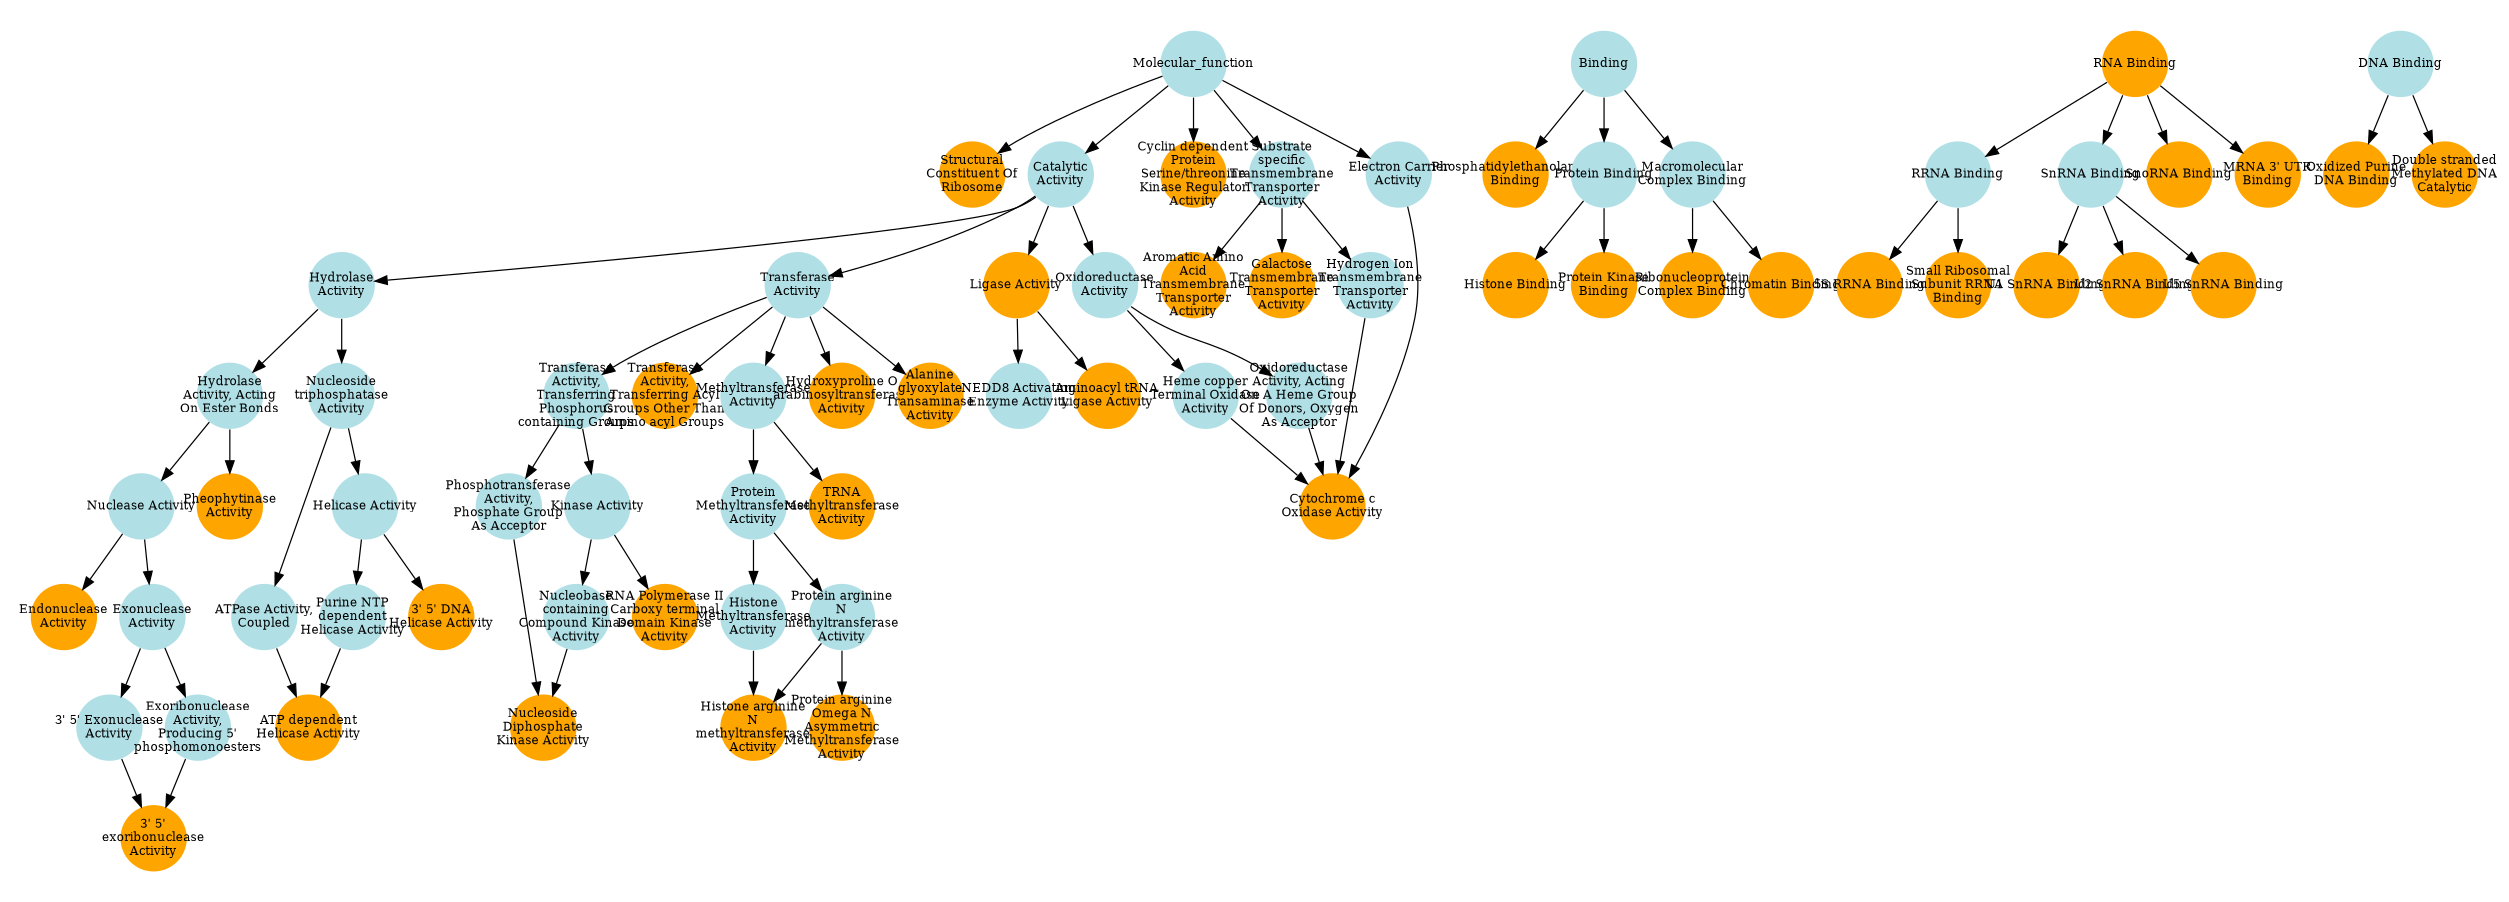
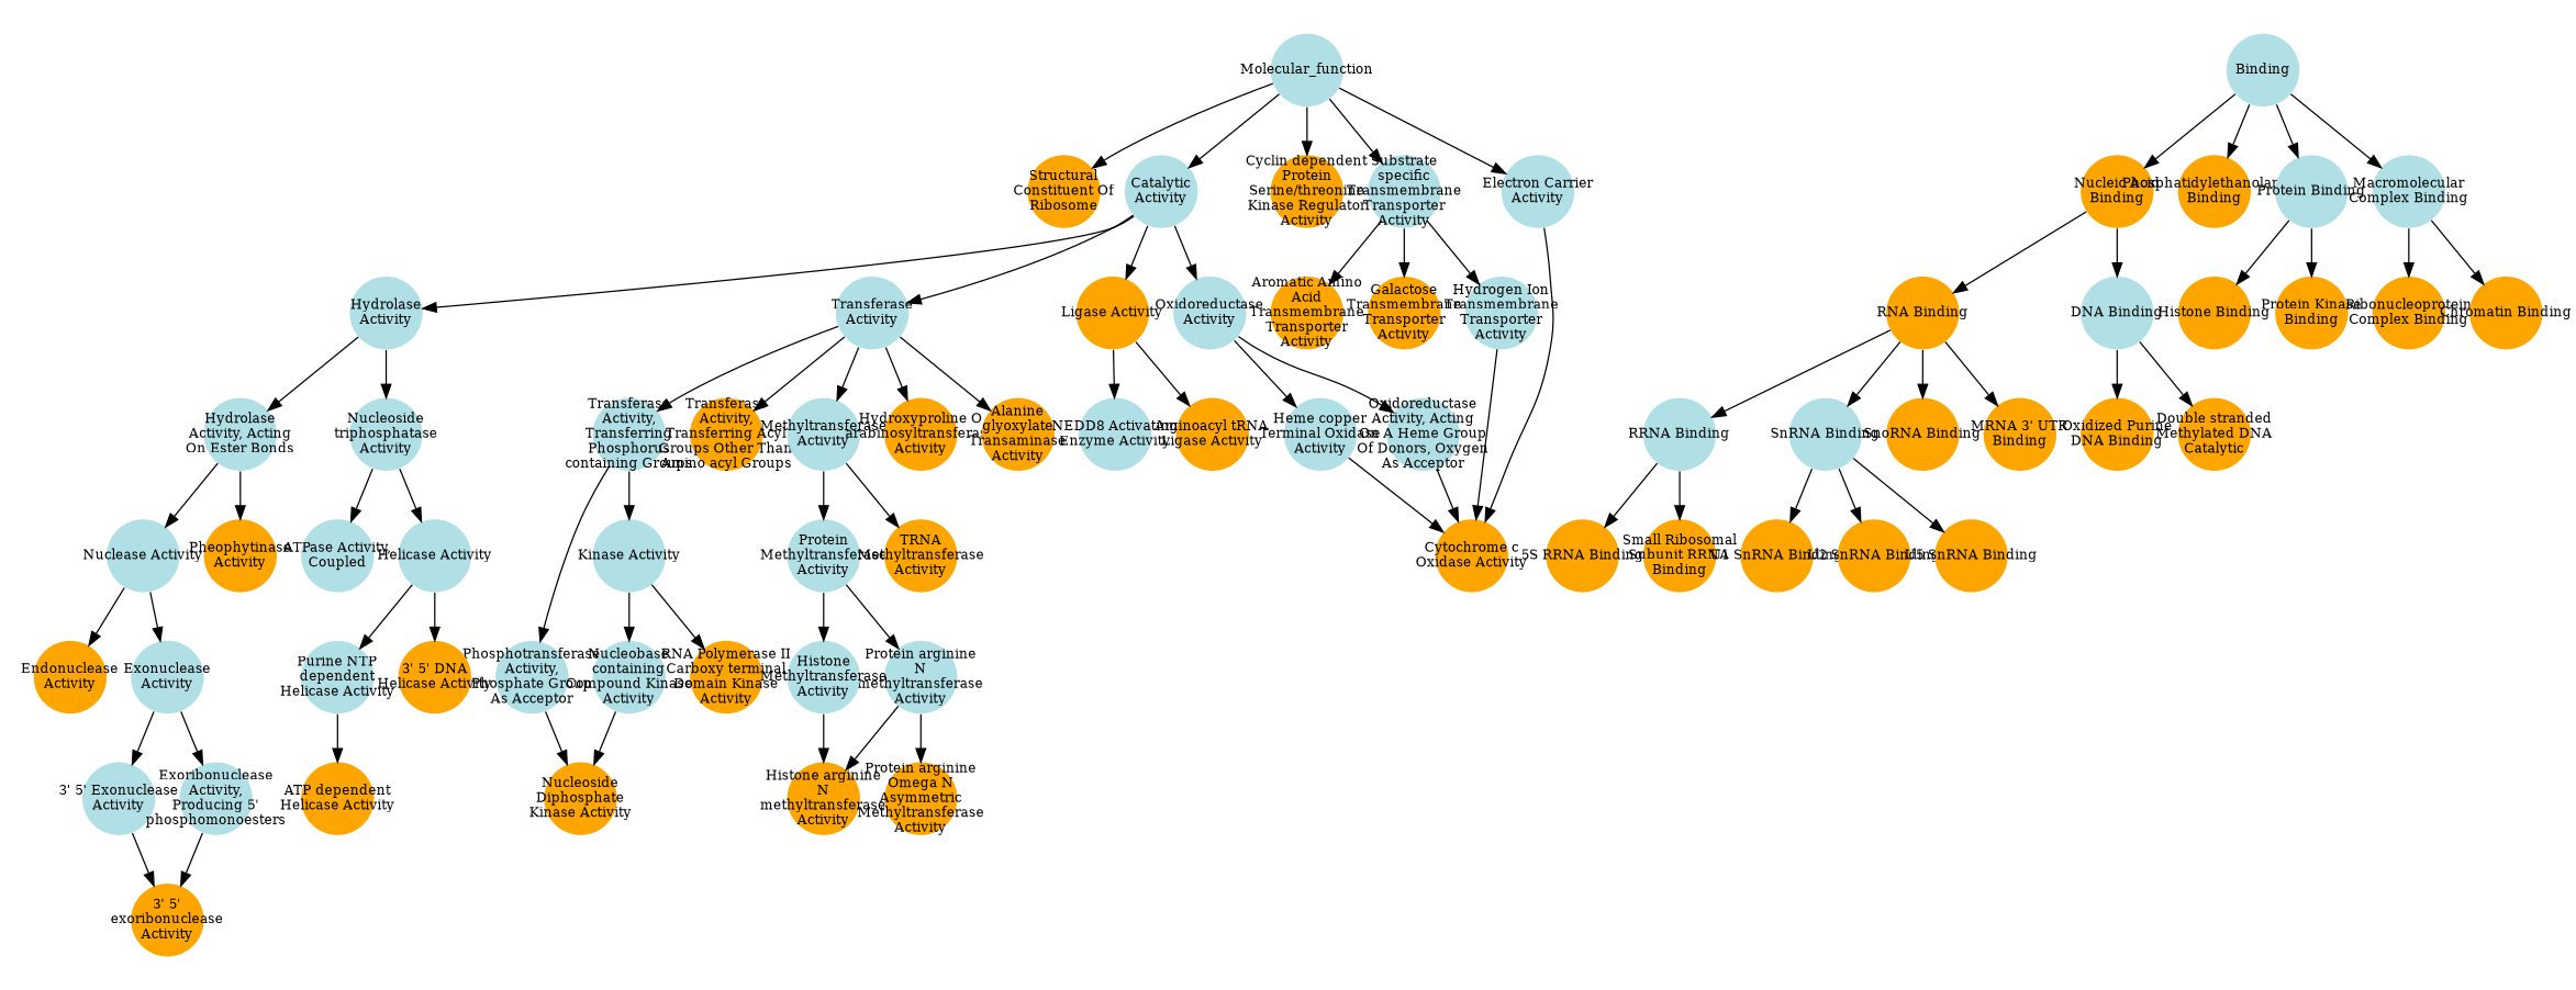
  digraph {
    node [color=transparent fillcolor=orange fixedsize=true fontsize=10 shape=circle style=filled]
    edge [color="#000000" lty=solid]
    n1 [fillcolor=powderblue label=Molecular_function width=0.75]
    n2 [label="Structural\nConstituent Of\nRibosome" width=0.75]
    n3 [fillcolor=powderblue label="Catalytic\nActivity" width=0.75]
    n4 [label="Cyclin dependent\nProtein\nSerine/threonine\nKinase Regulator\nActivity" width=0.75]
    n5 [fillcolor=powderblue label="Substrate\nspecific\nTransmembrane\nTransporter\nActivity" width=0.75]
    n6 [fillcolor=powderblue label="Electron Carrier\nActivity" width=0.75]
    n7 [fillcolor=powderblue label=Binding width=0.75]
+   n8 [label="Nucleic Acid\nBinding" width=0.75]
    n9 [label="Phosphatidylethanolamine\nBinding" width=0.75]
    n10 [fillcolor=powderblue label="Protein Binding" width=0.75]
    n11 [fillcolor=powderblue label="Macromolecular\nComplex Binding" width=0.75]
    n12 [fillcolor=powderblue label="Hydrolase\nActivity" width=0.75]
    n13 [fillcolor=powderblue label="Transferase\nActivity" width=0.75]
    n14 [label="Ligase Activity" width=0.75]
    n15 [fillcolor=powderblue label="Oxidoreductase\nActivity" width=0.75]
    n16 [label="Aromatic Amino\nAcid\nTransmembrane\nTransporter\nActivity" width=0.75]
    n17 [label="Galactose\nTransmembrane\nTransporter\nActivity" width=0.75]
    n18 [fillcolor=powderblue label="Hydrogen Ion\nTransmembrane\nTransporter\nActivity" width=0.75]
    n19 [label="Cytochrome c\nOxidase Activity" width=0.75]
    n20 [label="RNA Binding" width=0.75]
    n21 [fillcolor=powderblue label="DNA Binding" width=0.75]
    n22 [label="Histone Binding" width=0.75]
    n23 [label="Protein Kinase\nBinding" width=0.75]
    n24 [label="Ribonucleoprotein\nComplex Binding" width=0.75]
    n25 [label="Chromatin Binding" width=0.75]
    n26 [fillcolor=powderblue label="RRNA Binding" width=0.75]
    n27 [fillcolor=powderblue label="SnRNA Binding" width=0.75]
    n28 [label="SnoRNA Binding" width=0.75]
    n29 [label="MRNA 3' UTR\nBinding" width=0.75]
    n30 [label="Oxidized Purine\nDNA Binding" width=0.75]
    n31 [label="Double stranded\nMethylated DNA\nCatalytic" width=0.75]
    n32 [label="5S RRNA Binding" width=0.75]
    n33 [label="Small Ribosomal\nSubunit RRNA\nBinding" width=0.75]
    n34 [label="U1 SnRNA Binding" width=0.75]
    n35 [label="U2 SnRNA Binding" width=0.75]
    n36 [label="U5 SnRNA Binding" width=0.75]
    n37 [fillcolor=powderblue label="Hydrolase\nActivity, Acting\nOn Ester Bonds" width=0.75]
    n38 [fillcolor=powderblue label="Nucleoside\ntriphosphatase\nActivity" width=0.75]
    n39 [fillcolor=powderblue label="Transferase\nActivity,\nTransferring\nPhosphorus\ncontaining Groups" width=0.75]
    n40 [label="Transferase\nActivity,\nTransferring Acyl\nGroups Other Than\nAmino acyl Groups" width=0.75]
    n41 [fillcolor=powderblue label="Methyltransferase\nActivity" width=0.75]
    n42 [label="Hydroxyproline O\narabinosyltransferase\nActivity" width=0.75]
    n43 [label="Alanine\nglyoxylate\nTransaminase\nActivity" width=0.75]
    n44 [fillcolor=powderblue label="NEDD8 Activating\nEnzyme Activity" width=0.75]
    n45 [label="Aminoacyl tRNA\nLigase Activity" width=0.75]
    n46 [fillcolor=powderblue label="Heme copper\nTerminal Oxidase\nActivity" width=0.75]
    n47 [fillcolor=powderblue label="Oxidoreductase\nActivity, Acting\nOn A Heme Group\nOf Donors, Oxygen\nAs Acceptor" width=0.75]
    n48 [fillcolor=powderblue label="Nuclease Activity" width=0.75]
    n49 [label="Pheophytinase\nActivity" width=0.75]
    n50 [fillcolor=powderblue label="ATPase Activity,\nCoupled" width=0.75]
    n51 [fillcolor=powderblue label="Helicase Activity" width=0.75]
    n52 [label="Endonuclease\nActivity" width=0.75]
    n53 [fillcolor=powderblue label="Exonuclease\nActivity" width=0.75]
    n54 [fillcolor=powderblue label="3' 5' Exonuclease\nActivity" width=0.75]
    n55 [fillcolor=powderblue label="Exoribonuclease\nActivity,\nProducing 5'\nphosphomonoesters" width=0.75]
    n56 [fillcolor=powderblue label="Phosphotransferase\nActivity,\nPhosphate Group\nAs Acceptor" width=0.75]
    n57 [fillcolor=powderblue label="Kinase Activity" width=0.75]
    n58 [fillcolor=powderblue label="Protein\nMethyltransferase\nActivity" width=0.75]
    n59 [label="TRNA\nMethyltransferase\nActivity" width=0.75]
    n60 [label="Nucleoside\nDiphosphate\nKinase Activity" width=0.75]
    n61 [fillcolor=powderblue label="Nucleobase\ncontaining\nCompound Kinase\nActivity" width=0.75]
    n62 [label="RNA Polymerase II\nCarboxy terminal\nDomain Kinase\nActivity" width=0.75]
    n63 [fillcolor=powderblue label="Protein arginine\nN\nmethyltransferase\nActivity" width=0.75]
    n64 [fillcolor=powderblue label="Histone\nMethyltransferase\nActivity" width=0.75]
    n65 [label="Histone arginine\nN\nmethyltransferase\nActivity" width=0.75]
    n66 [label="Protein arginine\nOmega N\nAsymmetric\nMethyltransferase\nActivity" width=0.75]
    n67 [label="ATP dependent\nHelicase Activity" width=0.75]
    n68 [fillcolor=powderblue label="Purine NTP\ndependent\nHelicase Activity" width=0.75]
    n69 [label="3' 5' DNA\nHelicase Activity" width=0.75]
    n70 [label="3' 5'\nexoribonuclease\nActivity" width=0.75]
    n1 -> n2
    n1 -> n3
    n1 -> n4
    n1 -> n5
    n1 -> n6
    n3 -> n12
    n3 -> n13
    n3 -> n14
    n3 -> n15
    n5 -> n16
    n5 -> n17
    n5 -> n18
    n6 -> n19
+   n7 -> n8
    n7 -> n9
    n7 -> n10
    n7 -> n11
+   n8 -> n20
+   n8 -> n21
    n10 -> n22
    n10 -> n23
    n11 -> n24
    n11 -> n25
    n12 -> n37
    n12 -> n38
    n13 -> n39
    n13 -> n40
    n13 -> n41
    n13 -> n42
    n13 -> n43
    n14 -> n44
    n14 -> n45
    n15 -> n46
    n15 -> n47
    n18 -> n19
    n20 -> n26
    n20 -> n27
    n20 -> n28
    n20 -> n29
    n21 -> n30
    n21 -> n31
    n26 -> n32
    n26 -> n33
    n27 -> n34
    n27 -> n35
    n27 -> n36
    n37 -> n48
    n37 -> n49
    n38 -> n50
    n38 -> n51
    n39 -> n56
    n39 -> n57
    n41 -> n58
    n41 -> n59
    n46 -> n19
    n47 -> n19
    n48 -> n52
    n48 -> n53
-   n50 -> n67
    n51 -> n68
    n51 -> n69
    n53 -> n54
    n53 -> n55
    n54 -> n70
    n55 -> n70
    n56 -> n60
    n57 -> n61
    n57 -> n62
    n58 -> n63
    n58 -> n64
    n61 -> n60
    n63 -> n65
    n63 -> n66
    n64 -> n65
    n68 -> n67
  }
